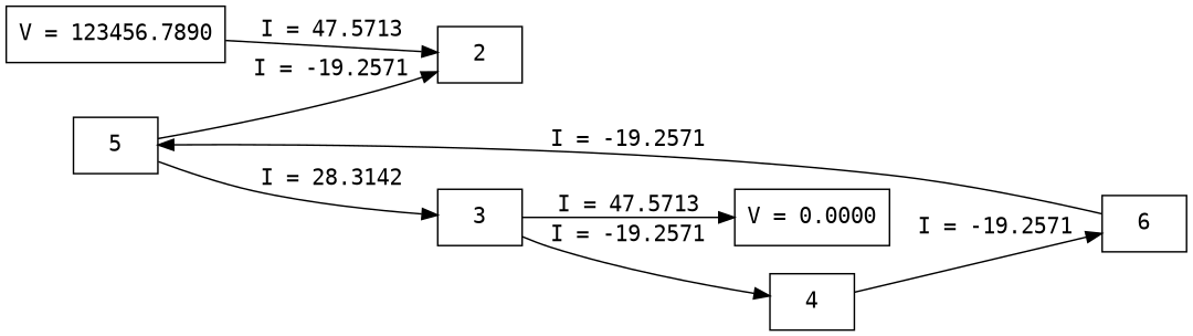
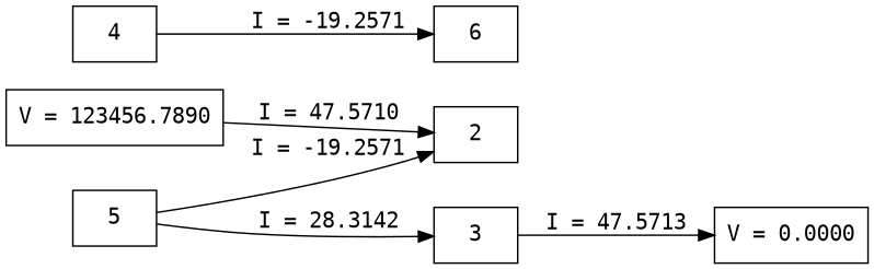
  digraph {
    fontname="DejaVu Sans Mono"
    rankdir=LR
    node [fontname="DejaVu Sans Mono" shape=box]
    edge [fontname="DejaVu Sans Mono"]
    n1 [label="V = 123456.7890"]
    2
    n3 [label="V = 0.0000"]
    3
    4
    6
    5
-   n1 -> 2 [label="I = 47.5713"]
+   n1 -> 2 [label="I = 47.5710"]
    3 -> n3 [label="I = 47.5713"]
-   3 -> 4 [label="I = -19.2571"]
    4 -> 6 [label="I = -19.2571"]
-   6 -> 5 [label="I = -19.2571"]
    5 -> 2 [label="I = -19.2571"]
    5 -> 3 [label="I = 28.3142"]
  }
